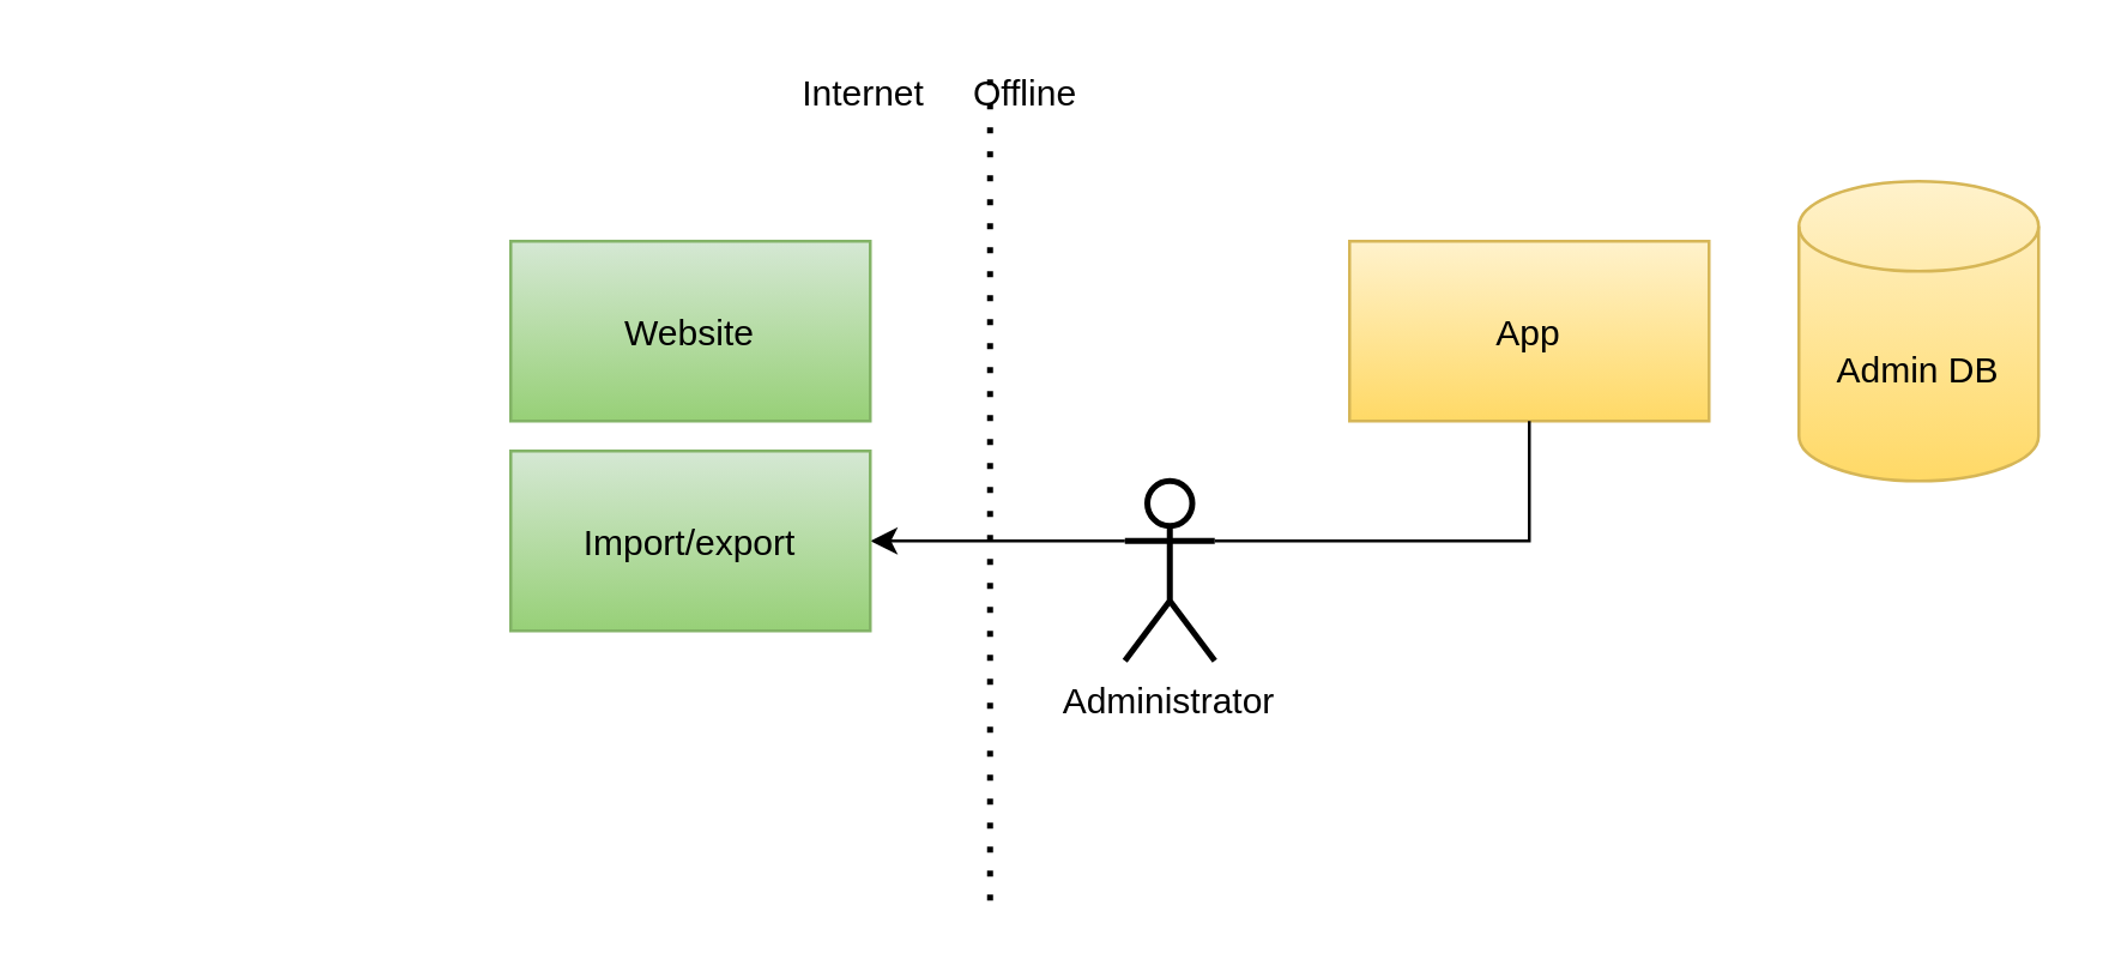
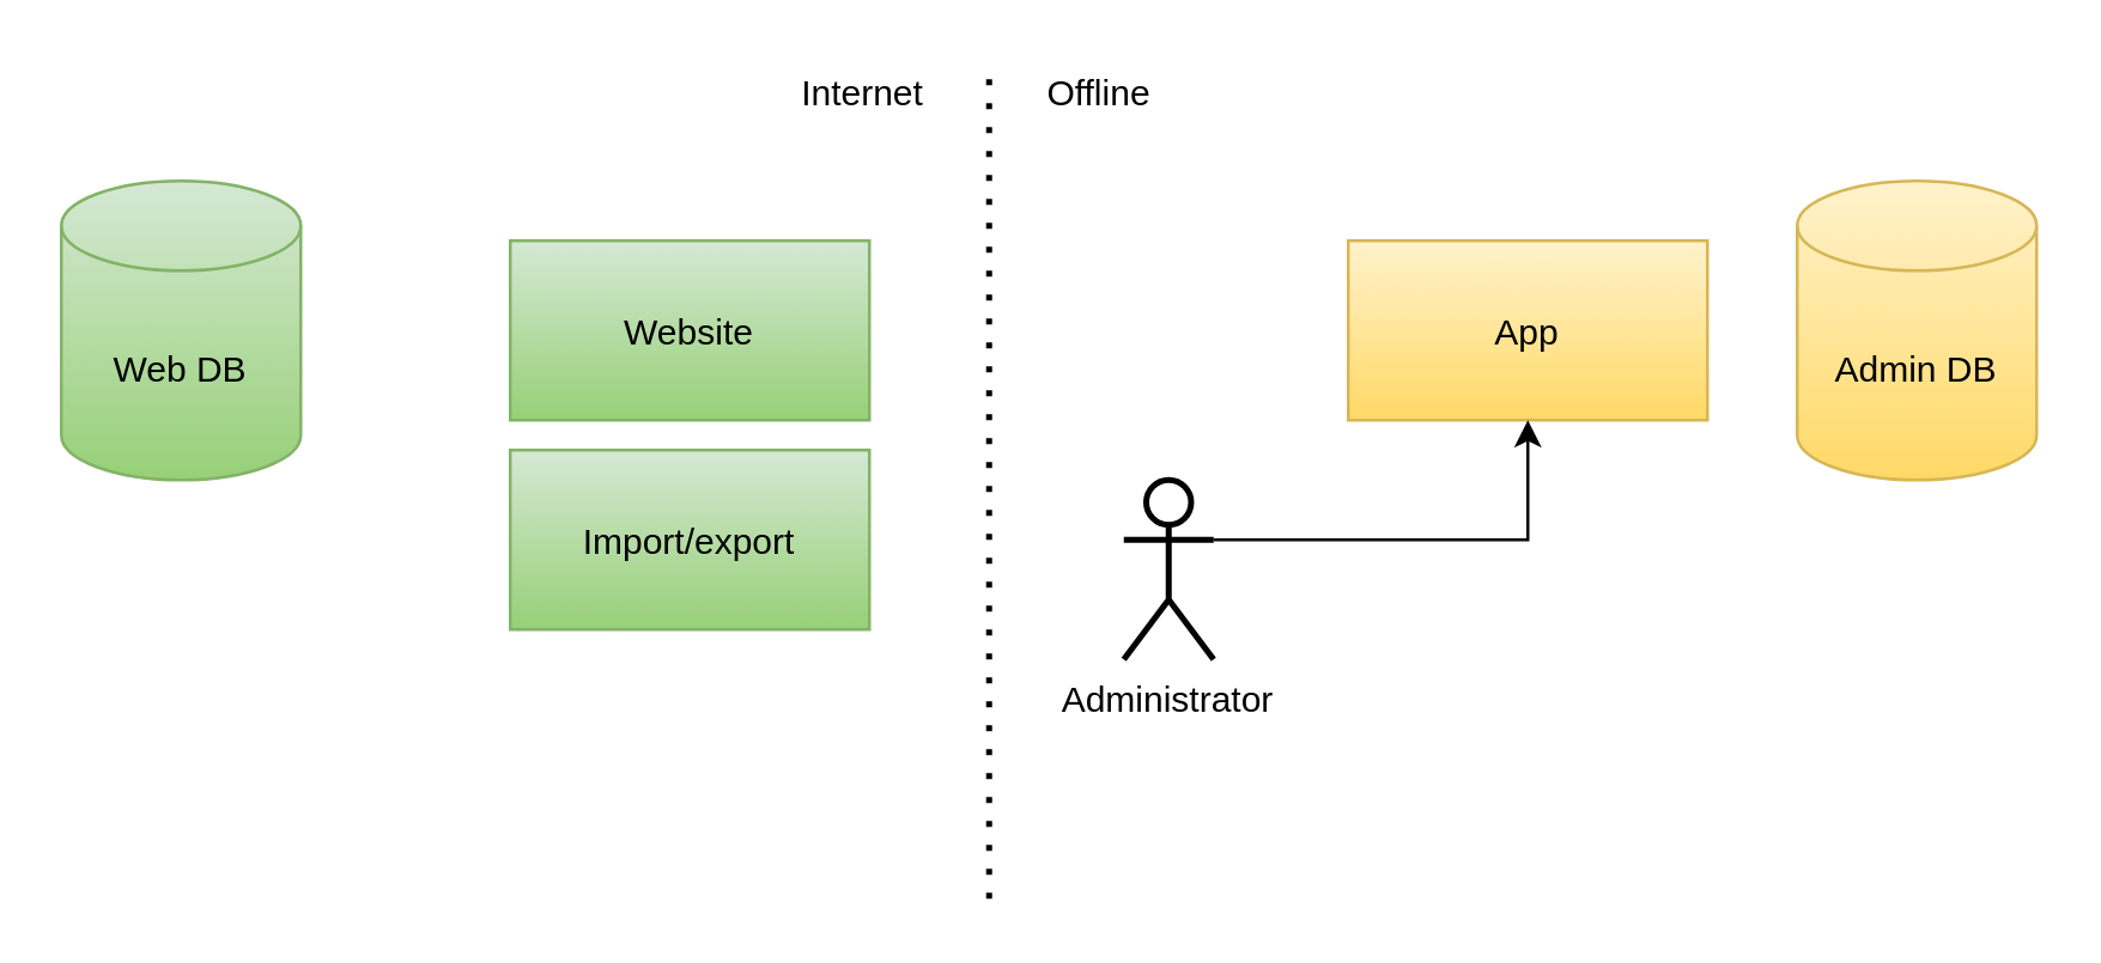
  <mxCell id="0" />
  <mxCell id="1" parent="0" />
  <mxCell id="2" value="Admin DB" style="shape=cylinder3;boundedLbl=1;backgroundOutline=1;size=15;gradientColor=#ffd966;fillColor=#fff2cc;strokeColor=#d6b656;labelBackgroundColor=none;labelBorderColor=none;" parent="1" vertex="1"><mxGeometry x="600" y="60" width="80" height="100" as="geometry" /></mxCell>
+ <mxCell id="3" value="Web DB" style="shape=cylinder3;boundedLbl=1;backgroundOutline=1;size=15;gradientColor=#97d077;fillColor=#d5e8d4;strokeColor=#82b366;labelBackgroundColor=none;labelBorderColor=none;" parent="1" vertex="1"><mxGeometry x="20" y="60" width="80" height="100" as="geometry" /></mxCell>
  <mxCell id="4" value="Website" style="rounded=0;gradientColor=#97d077;fillColor=#d5e8d4;strokeColor=#82b366;labelBackgroundColor=none;labelBorderColor=none;" parent="1" vertex="1"><mxGeometry x="170" y="80" width="120" height="60" as="geometry" /></mxCell>
  <mxCell id="5" value="App" style="rounded=0;gradientColor=#ffd966;fillColor=#fff2cc;strokeColor=#d6b656;labelBackgroundColor=none;labelBorderColor=none;" parent="1" vertex="1"><mxGeometry x="450" y="80" width="120" height="60" as="geometry" /></mxCell>
- <mxCell id="6" value="" style="edgeStyle=orthogonalEdgeStyle;rounded=0;orthogonalLoop=1;jettySize=auto;exitX=0;exitY=0.333;exitDx=0;exitDy=0;exitPerimeter=0;entryX=1;entryY=0.5;entryDx=0;entryDy=0;endArrow=classic;endFill=1;" parent="1" source="8" target="10" edge="1"><mxGeometry relative="1" as="geometry" /></mxCell>
- <mxCell id="7" value="" style="edgeStyle=orthogonalEdgeStyle;rounded=0;orthogonalLoop=1;jettySize=auto;exitX=1;exitY=0.333;exitDx=0;exitDy=0;exitPerimeter=0;entryX=0.5;entryY=1;entryDx=0;entryDy=0;endArrow=none;endFill=1;" parent="1" source="8" target="5" edge="1"><mxGeometry relative="1" as="geometry" /></mxCell>
+ <mxCell id="7" value="" style="edgeStyle=orthogonalEdgeStyle;rounded=0;orthogonalLoop=1;jettySize=auto;exitX=1;exitY=0.333;exitDx=0;exitDy=0;exitPerimeter=0;entryX=0.5;entryY=1;entryDx=0;entryDy=0;endArrow=classic;endFill=1;" parent="1" source="8" target="5" edge="1"><mxGeometry relative="1" as="geometry" /></mxCell>
  <mxCell id="8" value="Administrator" style="shape=umlActor;verticalLabelPosition=bottom;verticalAlign=top;outlineConnect=0;strokeWidth=2;labelBackgroundColor=none;labelBorderColor=none;" parent="1" vertex="1"><mxGeometry x="375" y="160" width="30" height="60" as="geometry" /></mxCell>
  <mxCell id="9" value="" style="endArrow=none;dashed=1;dashPattern=1 3;strokeWidth=2;" parent="1" edge="1"><mxGeometry width="50" height="50" relative="1" as="geometry"><mxPoint x="330" y="300" as="sourcePoint" /><mxPoint x="330" y="20" as="targetPoint" /></mxGeometry></mxCell>
  <mxCell id="10" value="Import/export" style="rounded=0;gradientColor=#97d077;fillColor=#d5e8d4;strokeColor=#82b366;labelBackgroundColor=none;labelBorderColor=none;" parent="1" vertex="1"><mxGeometry x="170" y="150" width="120" height="60" as="geometry" /></mxCell>
  <mxCell id="11" value="Internet" style="text;strokeColor=none;fillColor=none;align=center;verticalAlign=middle;rounded=0;labelBackgroundColor=none;labelBorderColor=none;" parent="1" vertex="1"><mxGeometry x="268" y="20" width="40" height="20" as="geometry" /></mxCell>
- <mxCell id="12" value="Offline" style="text;strokeColor=none;fillColor=none;align=center;verticalAlign=middle;rounded=0;labelBackgroundColor=none;labelBorderColor=none;" parent="1" vertex="1"><mxGeometry x="322" y="20" width="40" height="20" as="geometry" /></mxCell>
+ <mxCell id="12" value="Offline" style="text;strokeColor=none;fillColor=none;align=center;verticalAlign=middle;rounded=0;labelBackgroundColor=none;labelBorderColor=none;" parent="1" vertex="1"><mxGeometry x="347" y="20" width="40" height="20" as="geometry" /></mxCell>
